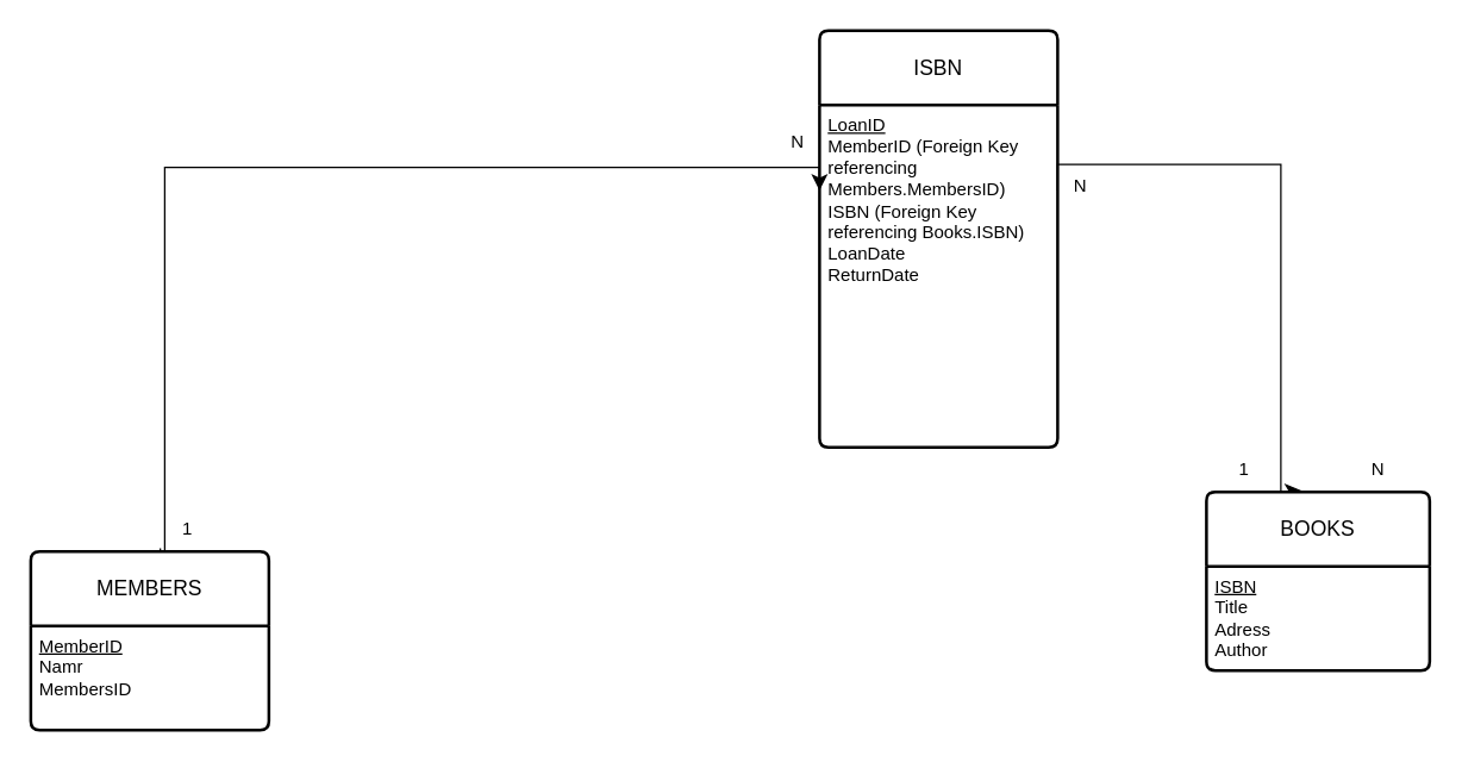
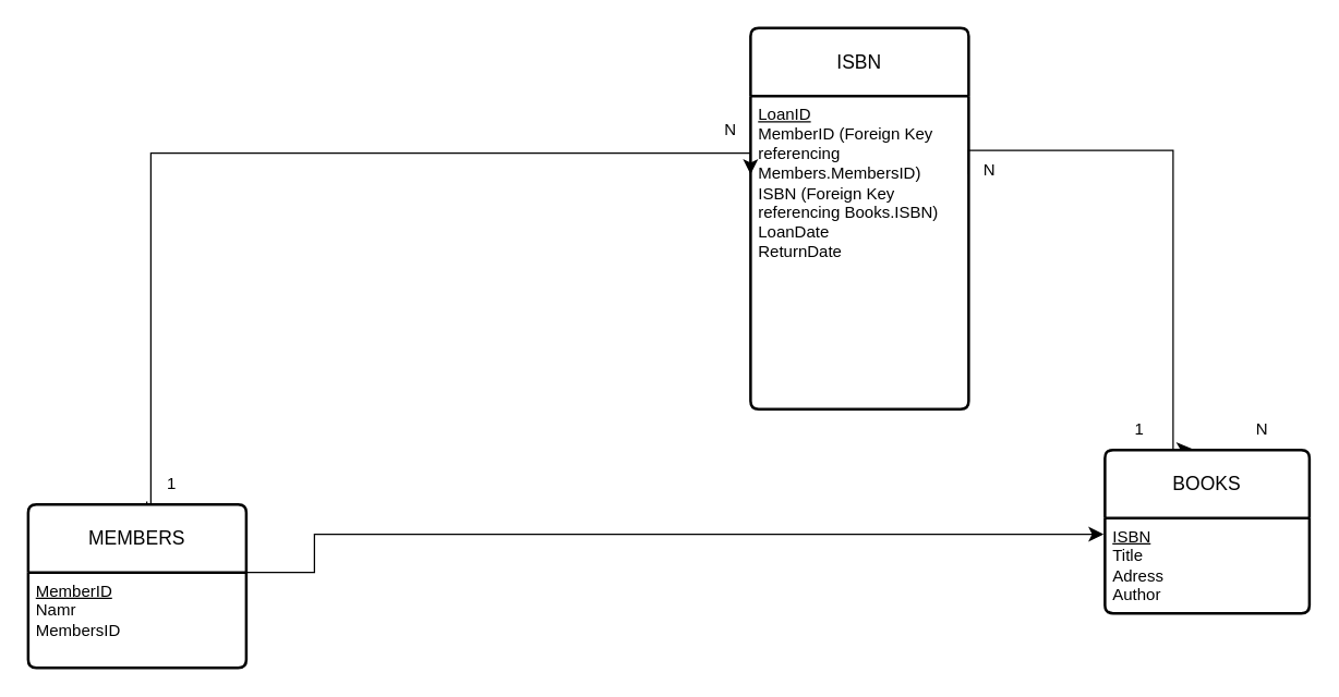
  <mxCell id="0" />
  <mxCell id="1" parent="0" />
  <mxCell id="2" value="" style="edgeStyle=segmentEdgeStyle;endArrow=classic;html=1;curved=0;rounded=0;endSize=8;startSize=8;sourcePerimeterSpacing=0;targetPerimeterSpacing=0;entryX=0;entryY=0.25;entryDx=0;entryDy=0;exitX=0.544;exitY=-0.017;exitDx=0;exitDy=0;exitPerimeter=0;" edge="1" parent="1" source="14" target="11"><mxGeometry width="100" relative="1" as="geometry"><mxPoint y="359.04" as="sourcePoint" x="150" /><mxPoint x="528" y="112.5" as="targetPoint" /><Array as="points"><mxPoint x="110" y="418" /><mxPoint x="110" y="112" /></Array></mxGeometry></mxCell>
  <mxCell id="3" value="" style="edgeStyle=segmentEdgeStyle;endArrow=classic;html=1;curved=0;rounded=0;endSize=8;startSize=8;sourcePerimeterSpacing=0;targetPerimeterSpacing=0;entryX=0.425;entryY=-0.008;entryDx=0;entryDy=0;exitX=1;exitY=0.25;exitDx=0;exitDy=0;entryPerimeter=0;" edge="1" parent="1" source="11" target="12"><mxGeometry width="100" relative="1" as="geometry"><mxPoint x="680" y="95" as="sourcePoint" /><mxPoint x="870" y="300" as="targetPoint" /><Array as="points"><mxPoint x="710" y="110" /><mxPoint x="860" y="110" /><mxPoint x="860" y="330" /><mxPoint x="874" y="330" /></Array></mxGeometry></mxCell>
+ <mxCell id="4" value="" style="edgeStyle=segmentEdgeStyle;endArrow=classic;html=1;curved=0;rounded=0;endSize=8;startSize=8;sourcePerimeterSpacing=0;targetPerimeterSpacing=0;exitX=1;exitY=0;exitDx=0;exitDy=0;entryX=-0.007;entryY=0.171;entryDx=0;entryDy=0;entryPerimeter=0;" edge="1" parent="1" source="15" target="13"><mxGeometry width="100" relative="1" as="geometry"><mxPoint x="219.04" y="399.98" as="sourcePoint" /><mxPoint x="800" y="398.02" as="targetPoint" /><Array as="points"><mxPoint x="230" y="420" /><mxPoint x="230" y="392" /></Array></mxGeometry></mxCell>
  <mxCell id="5" value="1" style="text;html=1;align=center;verticalAlign=middle;resizable=0;points=[];autosize=1;strokeColor=none;fillColor=none;" vertex="1" parent="1"><mxGeometry x="110" y="340" width="30" height="30" as="geometry" /></mxCell>
  <mxCell id="6" value="N" style="text;html=1;align=center;verticalAlign=middle;resizable=0;points=[];autosize=1;strokeColor=none;fillColor=none;" vertex="1" parent="1"><mxGeometry x="520" y="80" width="30" height="30" as="geometry" /></mxCell>
  <mxCell id="7" value="N" style="text;html=1;align=center;verticalAlign=middle;resizable=0;points=[];autosize=1;strokeColor=none;fillColor=none;" vertex="1" parent="1"><mxGeometry x="910" y="300" width="30" height="30" as="geometry" /></mxCell>
  <mxCell id="8" value="1" style="text;html=1;align=center;verticalAlign=middle;resizable=0;points=[];autosize=1;strokeColor=none;fillColor=none;" vertex="1" parent="1"><mxGeometry x="820" y="300" width="30" height="30" as="geometry" /></mxCell>
  <mxCell id="9" value="N" style="text;html=1;align=center;verticalAlign=middle;resizable=0;points=[];autosize=1;strokeColor=none;fillColor=none;" vertex="1" parent="1"><mxGeometry x="710" y="110" width="30" height="30" as="geometry" /></mxCell>
  <mxCell id="10" value="ISBN" style="swimlane;childLayout=stackLayout;horizontal=1;startSize=50;horizontalStack=0;rounded=1;fontSize=14;fontStyle=0;strokeWidth=2;resizeParent=0;resizeLast=1;shadow=0;dashed=0;align=center;arcSize=4;whiteSpace=wrap;html=1;" vertex="1" parent="1"><mxGeometry x="550" y="20" width="160" height="280" as="geometry" /></mxCell>
  <mxCell id="11" value="&lt;u&gt;LoanID&lt;/u&gt;&lt;div&gt;MemberID (Foreign Key referencing Members.MembersID)&lt;/div&gt;&lt;div&gt;ISBN (Foreign Key referencing Books.ISBN)&lt;/div&gt;&lt;div&gt;LoanDate&lt;/div&gt;&lt;div&gt;ReturnDate&lt;/div&gt;" style="align=left;strokeColor=none;fillColor=none;spacingLeft=4;spacingRight=4;fontSize=12;verticalAlign=top;resizable=0;rotatable=0;part=1;html=1;whiteSpace=wrap;" vertex="1" parent="10"><mxGeometry y="50" width="160" height="230" as="geometry" /></mxCell>
  <mxCell id="12" value="BOOKS" style="swimlane;childLayout=stackLayout;horizontal=1;startSize=50;horizontalStack=0;rounded=1;fontSize=14;fontStyle=0;strokeWidth=2;resizeParent=0;resizeLast=1;shadow=0;dashed=0;align=center;arcSize=4;whiteSpace=wrap;html=1;" vertex="1" parent="1"><mxGeometry x="810" y="330" width="150" height="120" as="geometry" /></mxCell>
  <mxCell id="13" value="&lt;u&gt;ISBN&lt;/u&gt;&lt;br&gt;Title&lt;br&gt;Adress&lt;div&gt;Author&lt;/div&gt;" style="align=left;strokeColor=none;fillColor=none;spacingLeft=4;spacingRight=4;fontSize=12;verticalAlign=top;resizable=0;rotatable=0;part=1;html=1;whiteSpace=wrap;" vertex="1" parent="12"><mxGeometry y="50" width="150" height="70" as="geometry" /></mxCell>
  <mxCell id="14" value="MEMBERS" style="swimlane;childLayout=stackLayout;horizontal=1;startSize=50;horizontalStack=0;rounded=1;fontSize=14;fontStyle=0;strokeWidth=2;resizeParent=0;resizeLast=1;shadow=0;dashed=0;align=center;arcSize=4;whiteSpace=wrap;html=1;" vertex="1" parent="1"><mxGeometry x="20" y="370" width="160" height="120" as="geometry" /></mxCell>
  <mxCell id="15" value="&lt;u&gt;MemberID&lt;/u&gt;&lt;div&gt;Namr&lt;/div&gt;&lt;div&gt;MembersID&lt;/div&gt;" style="align=left;strokeColor=none;fillColor=none;spacingLeft=4;spacingRight=4;fontSize=12;verticalAlign=top;resizable=0;rotatable=0;part=1;html=1;whiteSpace=wrap;" vertex="1" parent="14"><mxGeometry y="50" width="160" height="70" as="geometry" /></mxCell>
